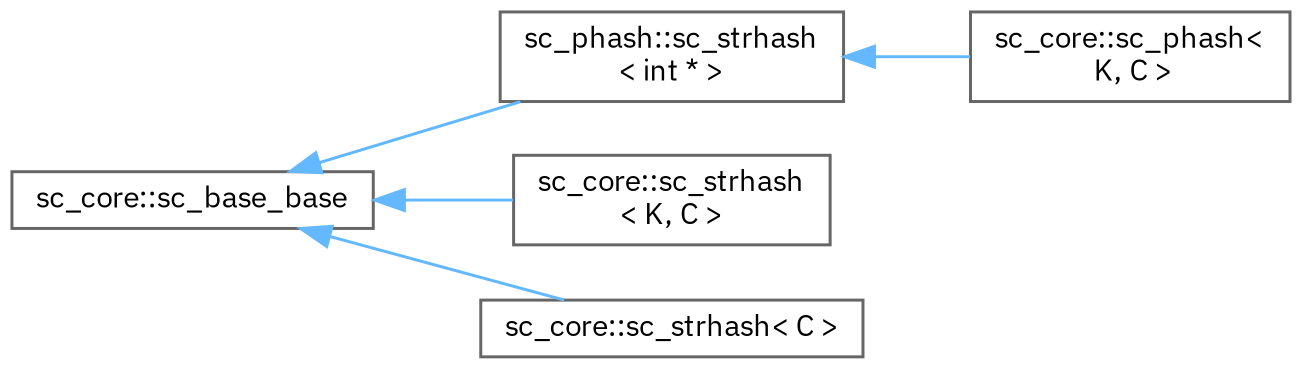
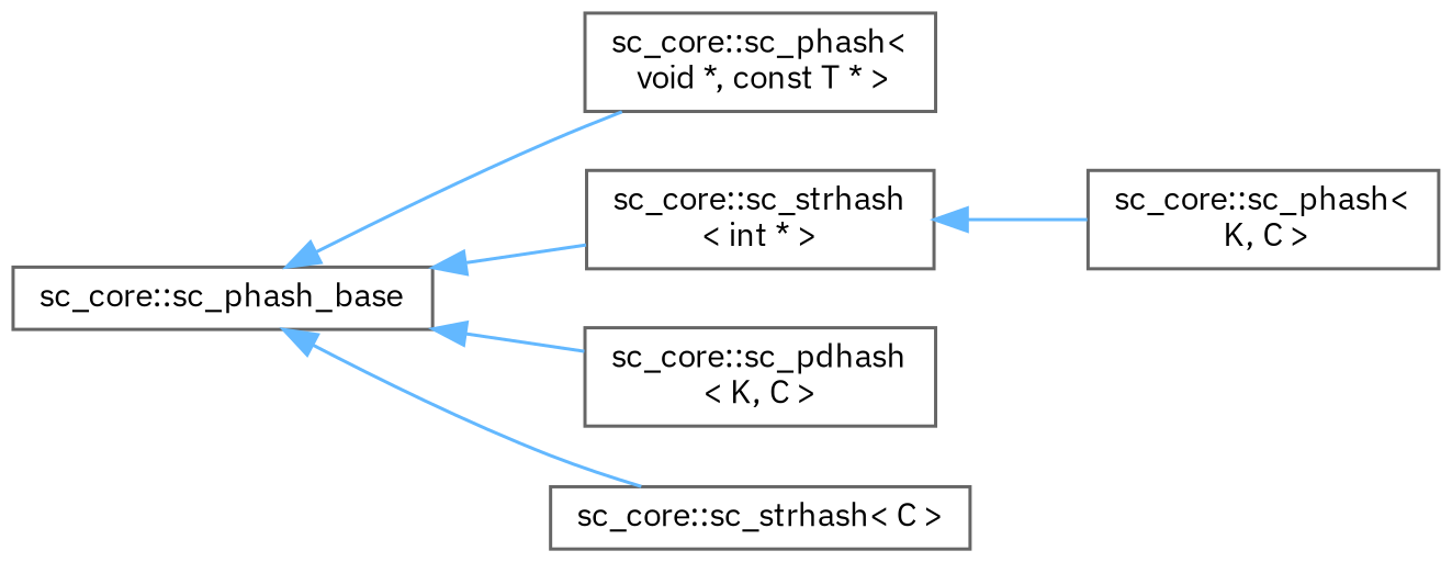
  digraph {
    fontname="IBM Plex Sans"
    rankdir=LR
    node [color=grey40 fillcolor=white fontname="IBM Plex Sans" fontsize=10 shape=box style=filled]
    edge [color=steelblue1 dir=back fontname="IBM Plex Sans" fontsize=10 labelfontname=FreeSans labelfontsize=10 style=solid]
-   n1 [height=0.2 label="sc_core::sc_base_base" width=0.4]
-   n3 [height=0.2 label="sc_phash::sc_strhash\l\< int * \>" width=0.4]
-   n4 [height=0.2 label="sc_core::sc_strhash\l\< K, C \>" width=0.4]
+   n1 [height=0.2 label="sc_core::sc_phash_base" width=0.4]
+   n2 [height=0.2 label="sc_core::sc_phash\<\l void *, const T * \>" width=0.4]
+   n3 [height=0.2 label="sc_core::sc_strhash\l\< int * \>" width=0.4]
+   n4 [height=0.2 label="sc_core::sc_pdhash\l\< K, C \>" width=0.4]
    n5 [height=0.2 label="sc_core::sc_strhash\< C \>" width=0.4]
    n6 [height=0.2 label="sc_core::sc_phash\<\l K, C \>" width=0.4]
+   n1 -> n2
    n1 -> n3
    n1 -> n4
    n1 -> n5
    n3 -> n6
  }
